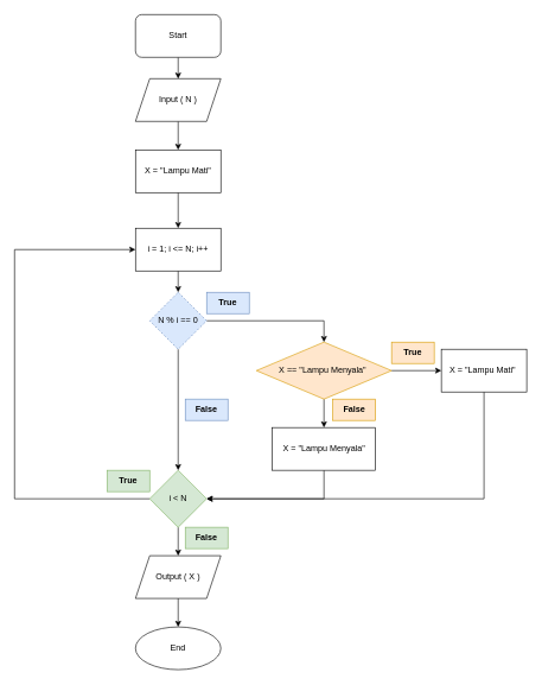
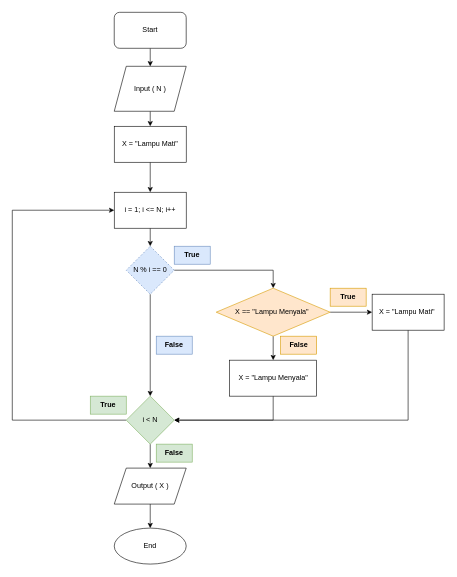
  <mxCell id="0" />
  <mxCell id="1" parent="0" />
  <mxCell id="2" style="edgeStyle=orthogonalEdgeStyle;rounded=0;orthogonalLoop=1;jettySize=auto;html=1;exitX=0.5;exitY=1;exitDx=0;exitDy=0;entryX=0.5;entryY=0;entryDx=0;entryDy=0;" parent="1" source="3" target="5" edge="1"><mxGeometry relative="1" as="geometry" /></mxCell>
  <mxCell id="3" value="Start" style="rounded=1;whiteSpace=wrap;html=1;" parent="1" vertex="1"><mxGeometry x="190" y="20" width="120" height="60" as="geometry" /></mxCell>
  <mxCell id="4" style="edgeStyle=orthogonalEdgeStyle;rounded=0;orthogonalLoop=1;jettySize=auto;html=1;exitX=0.5;exitY=1;exitDx=0;exitDy=0;entryX=0.5;entryY=0;entryDx=0;entryDy=0;" parent="1" source="5" target="24" edge="1"><mxGeometry relative="1" as="geometry" /></mxCell>
- <mxCell id="5" value="Input ( N )" style="shape=parallelogram;perimeter=parallelogramPerimeter;whiteSpace=wrap;html=1;fixedSize=1;" parent="1" vertex="1"><mxGeometry x="190" y="110" width="120" height="60" as="geometry" /></mxCell>
+ <mxCell id="5" value="Input ( N )" style="shape=parallelogram;perimeter=parallelogramPerimeter;whiteSpace=wrap;html=1;fixedSize=1;" parent="1" vertex="1"><mxGeometry x="190" y="110" width="120" height="75" as="geometry" /></mxCell>
  <mxCell id="6" style="edgeStyle=orthogonalEdgeStyle;rounded=0;orthogonalLoop=1;jettySize=auto;html=1;exitX=0.5;exitY=1;exitDx=0;exitDy=0;entryX=0.5;entryY=0;entryDx=0;entryDy=0;" parent="1" source="7" target="10" edge="1"><mxGeometry relative="1" as="geometry" /></mxCell>
  <mxCell id="7" value="i = 1; i &amp;lt;= N; i++" style="rounded=0;whiteSpace=wrap;html=1;" parent="1" vertex="1"><mxGeometry x="190" y="320" width="120" height="60" as="geometry" /></mxCell>
  <mxCell id="8" style="edgeStyle=orthogonalEdgeStyle;rounded=0;orthogonalLoop=1;jettySize=auto;html=1;exitX=1;exitY=0.5;exitDx=0;exitDy=0;entryX=0.5;entryY=0;entryDx=0;entryDy=0;" parent="1" source="10" target="19" edge="1"><mxGeometry relative="1" as="geometry"><mxPoint x="430" y="570" as="targetPoint" /></mxGeometry></mxCell>
  <mxCell id="9" style="edgeStyle=orthogonalEdgeStyle;rounded=0;orthogonalLoop=1;jettySize=auto;html=1;exitX=0.5;exitY=1;exitDx=0;exitDy=0;entryX=0.5;entryY=0;entryDx=0;entryDy=0;" parent="1" source="10" target="13" edge="1"><mxGeometry relative="1" as="geometry" /></mxCell>
  <mxCell id="10" value="N % i == 0" style="rhombus;whiteSpace=wrap;html=1;fillColor=#dae8fc;strokeColor=#6c8ebf;dashed=1;" parent="1" vertex="1"><mxGeometry x="210" y="410" width="80" height="80" as="geometry" /></mxCell>
  <mxCell id="11" style="edgeStyle=orthogonalEdgeStyle;rounded=0;orthogonalLoop=1;jettySize=auto;html=1;exitX=0;exitY=0.5;exitDx=0;exitDy=0;entryX=0;entryY=0.5;entryDx=0;entryDy=0;" parent="1" source="13" target="7" edge="1"><mxGeometry relative="1" as="geometry"><Array as="points"><mxPoint x="20" y="700" /><mxPoint x="20" y="350" /></Array></mxGeometry></mxCell>
  <mxCell id="12" style="edgeStyle=orthogonalEdgeStyle;rounded=0;orthogonalLoop=1;jettySize=auto;html=1;exitX=0.5;exitY=1;exitDx=0;exitDy=0;entryX=0.5;entryY=0;entryDx=0;entryDy=0;" parent="1" source="13" target="15" edge="1"><mxGeometry relative="1" as="geometry" /></mxCell>
  <mxCell id="13" value="i &amp;lt; N" style="rhombus;whiteSpace=wrap;html=1;fillColor=#d5e8d4;strokeColor=#82b366;" parent="1" vertex="1"><mxGeometry x="210" y="660" width="80" height="80" as="geometry" /></mxCell>
  <mxCell id="14" style="edgeStyle=orthogonalEdgeStyle;rounded=0;orthogonalLoop=1;jettySize=auto;html=1;exitX=0.5;exitY=1;exitDx=0;exitDy=0;entryX=0.5;entryY=0;entryDx=0;entryDy=0;" parent="1" source="15" target="16" edge="1"><mxGeometry relative="1" as="geometry" /></mxCell>
  <mxCell id="15" value="Output ( X )" style="shape=parallelogram;perimeter=parallelogramPerimeter;whiteSpace=wrap;html=1;fixedSize=1;" parent="1" vertex="1"><mxGeometry x="190" y="780" width="120" height="60" as="geometry" /></mxCell>
  <mxCell id="16" value="End" style="ellipse;whiteSpace=wrap;html=1;" parent="1" vertex="1"><mxGeometry x="190" y="880" width="120" height="60" as="geometry" /></mxCell>
  <mxCell id="17" style="edgeStyle=orthogonalEdgeStyle;rounded=0;orthogonalLoop=1;jettySize=auto;html=1;exitX=1;exitY=0.5;exitDx=0;exitDy=0;entryX=0;entryY=0.5;entryDx=0;entryDy=0;" parent="1" source="19" target="21" edge="1"><mxGeometry relative="1" as="geometry" /></mxCell>
  <mxCell id="18" style="edgeStyle=orthogonalEdgeStyle;rounded=0;orthogonalLoop=1;jettySize=auto;html=1;exitX=0.5;exitY=1;exitDx=0;exitDy=0;entryX=0.5;entryY=0;entryDx=0;entryDy=0;" parent="1" source="19" target="26" edge="1"><mxGeometry relative="1" as="geometry" /></mxCell>
  <mxCell id="19" value="X == &quot;Lampu Menyala&quot;&amp;nbsp;" style="rhombus;whiteSpace=wrap;html=1;fillColor=#ffe6cc;strokeColor=#d79b00;" parent="1" vertex="1"><mxGeometry x="360" y="480" width="190" height="80" as="geometry" /></mxCell>
  <mxCell id="20" style="edgeStyle=orthogonalEdgeStyle;rounded=0;orthogonalLoop=1;jettySize=auto;html=1;exitX=0.5;exitY=1;exitDx=0;exitDy=0;" parent="1" source="21" edge="1"><mxGeometry relative="1" as="geometry"><mxPoint x="290" y="700" as="targetPoint" /><Array as="points"><mxPoint x="680" y="700" /></Array></mxGeometry></mxCell>
  <mxCell id="21" value="X = &quot;Lampu Mati&quot;&amp;nbsp;" style="rounded=0;whiteSpace=wrap;html=1;" parent="1" vertex="1"><mxGeometry x="620" y="490" width="120" height="60" as="geometry" /></mxCell>
  <mxCell id="22" value="&lt;b&gt;True&lt;/b&gt;" style="text;html=1;strokeColor=#6c8ebf;fillColor=#dae8fc;align=center;verticalAlign=middle;whiteSpace=wrap;rounded=0;" parent="1" vertex="1"><mxGeometry x="290" y="410" width="60" height="30" as="geometry" /></mxCell>
  <mxCell id="23" style="edgeStyle=orthogonalEdgeStyle;rounded=0;orthogonalLoop=1;jettySize=auto;html=1;exitX=0.5;exitY=1;exitDx=0;exitDy=0;" parent="1" source="24" target="7" edge="1"><mxGeometry relative="1" as="geometry" /></mxCell>
  <mxCell id="24" value="X = &quot;Lampu Mati&quot;" style="rounded=0;whiteSpace=wrap;html=1;" parent="1" vertex="1"><mxGeometry x="190" y="210" width="120" height="60" as="geometry" /></mxCell>
  <mxCell id="25" style="edgeStyle=orthogonalEdgeStyle;rounded=0;orthogonalLoop=1;jettySize=auto;html=1;exitX=0.5;exitY=1;exitDx=0;exitDy=0;entryX=1;entryY=0.5;entryDx=0;entryDy=0;" parent="1" source="26" target="13" edge="1"><mxGeometry relative="1" as="geometry" /></mxCell>
  <mxCell id="26" value="X = &quot;Lampu Menyala&quot;" style="rounded=0;whiteSpace=wrap;html=1;" parent="1" vertex="1"><mxGeometry x="382.5" y="600" width="145" height="60" as="geometry" /></mxCell>
  <mxCell id="27" value="&lt;b&gt;True&lt;/b&gt;" style="text;html=1;strokeColor=#d79b00;fillColor=#ffe6cc;align=center;verticalAlign=middle;whiteSpace=wrap;rounded=0;" parent="1" vertex="1"><mxGeometry x="550" y="480" width="60" height="30" as="geometry" /></mxCell>
  <mxCell id="28" value="&lt;b&gt;False&lt;/b&gt;" style="text;html=1;strokeColor=#d79b00;fillColor=#ffe6cc;align=center;verticalAlign=middle;whiteSpace=wrap;rounded=0;" parent="1" vertex="1"><mxGeometry x="467.5" y="560" width="60" height="30" as="geometry" /></mxCell>
  <mxCell id="29" value="&lt;b&gt;False&lt;/b&gt;" style="text;html=1;strokeColor=#6c8ebf;fillColor=#dae8fc;align=center;verticalAlign=middle;whiteSpace=wrap;rounded=0;" parent="1" vertex="1"><mxGeometry x="260" y="560" width="60" height="30" as="geometry" /></mxCell>
  <mxCell id="30" value="&lt;b&gt;False&lt;/b&gt;" style="text;html=1;strokeColor=#82b366;fillColor=#d5e8d4;align=center;verticalAlign=middle;whiteSpace=wrap;rounded=0;" parent="1" vertex="1"><mxGeometry x="260" y="740" width="60" height="30" as="geometry" /></mxCell>
  <mxCell id="31" value="&lt;b&gt;True&lt;/b&gt;" style="text;html=1;strokeColor=#82b366;fillColor=#d5e8d4;align=center;verticalAlign=middle;whiteSpace=wrap;rounded=0;" parent="1" vertex="1"><mxGeometry x="150" y="660" width="60" height="30" as="geometry" /></mxCell>
